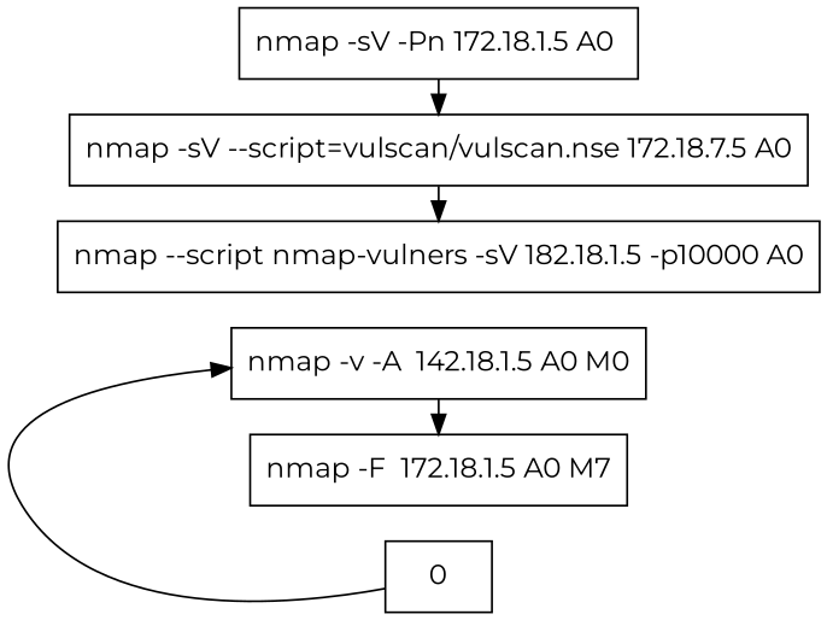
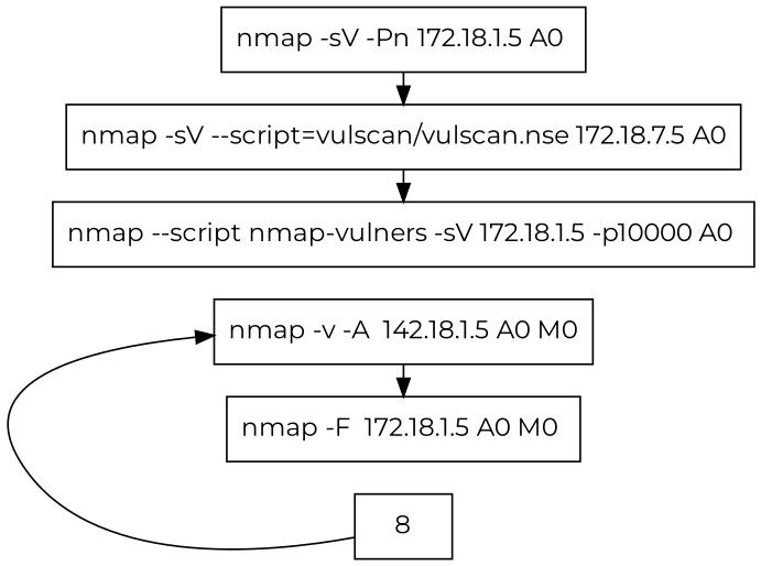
  digraph {
    fontname=Montserrat
    rankdir=LR
    node [fontname=Montserrat shape=box]
    edge [constraint=false fontname=Montserrat]
    n1 [label="nmap -v -A  142.18.1.5 A0 M0"]
-   n2 [label="nmap -F  172.18.1.5 A0 M7"]
+   n2 [label="nmap -F  172.18.1.5 A0 M0 "]
    n3 [label="nmap -sV -Pn 172.18.1.5 A0 "]
    n4 [label="nmap -sV --script=vulscan/vulscan.nse 172.18.7.5 A0"]
-   n5 [label="nmap --script nmap-vulners -sV 182.18.1.5 -p10000 A0"]
-   0
+   n5 [label="nmap --script nmap-vulners -sV 172.18.1.5 -p10000 A0 "]
+   0 [label=8]
    n1 -> n2
    n3 -> n4
    n4 -> n5
    0 -> n1
  }
